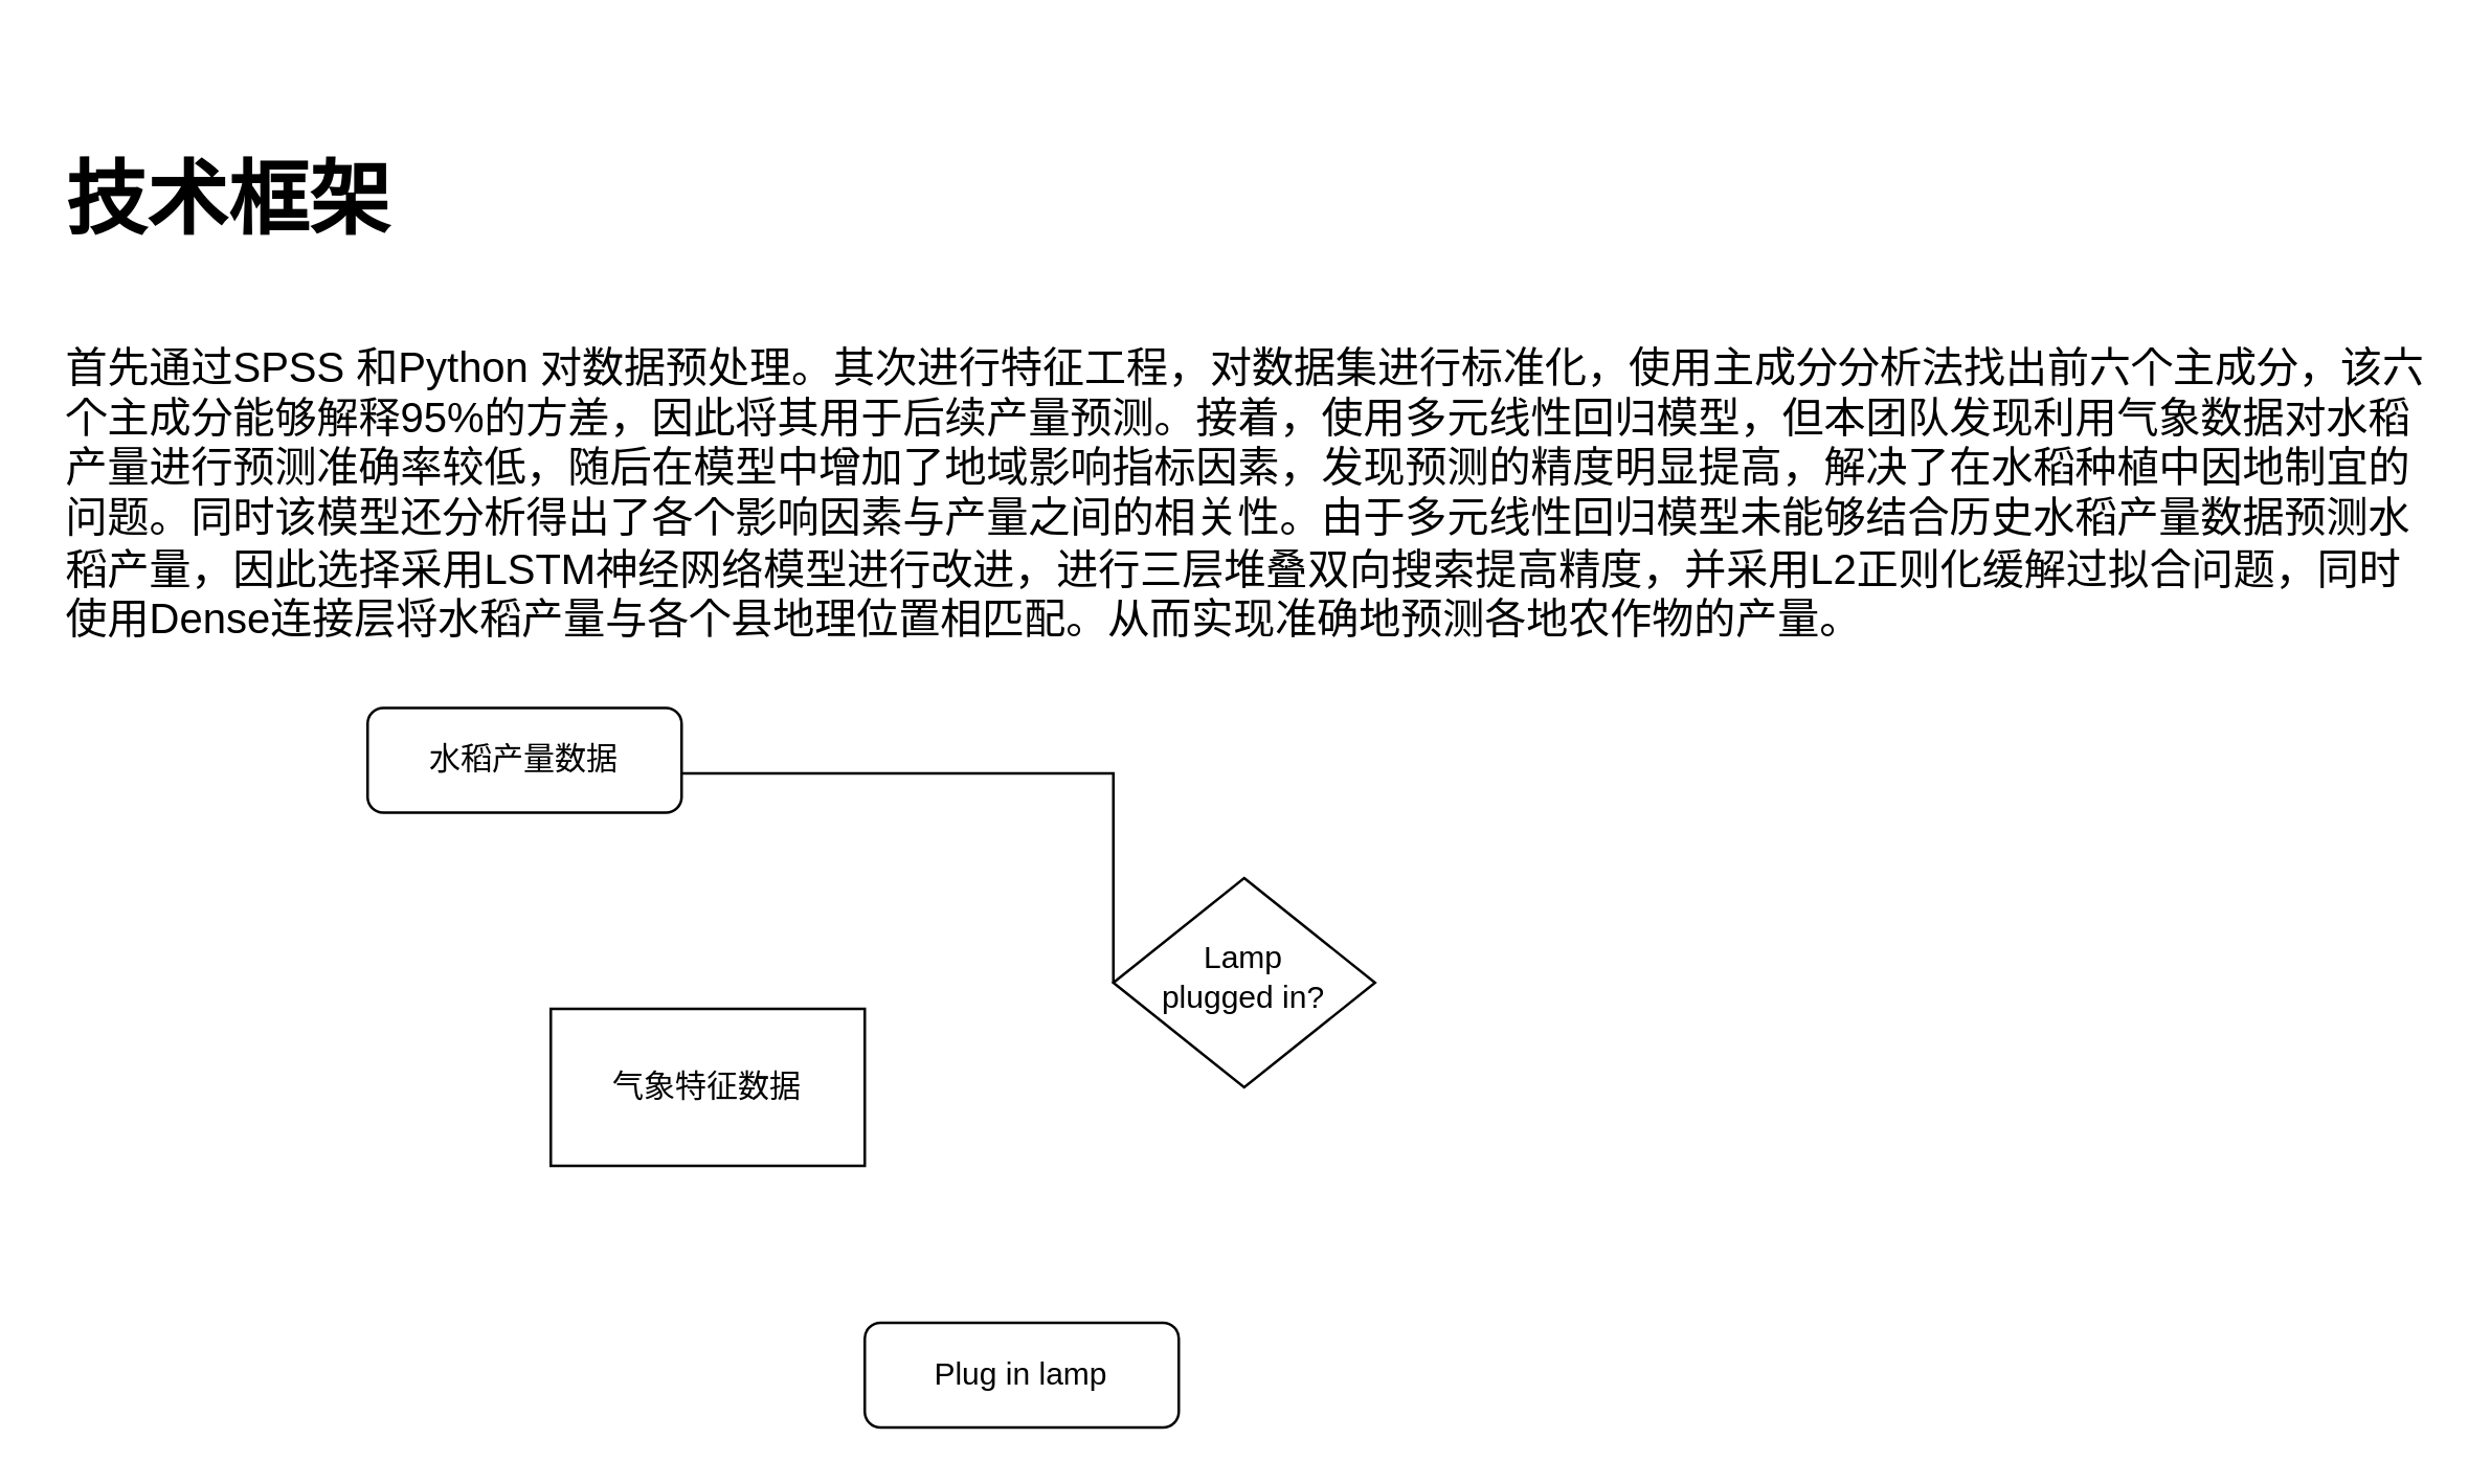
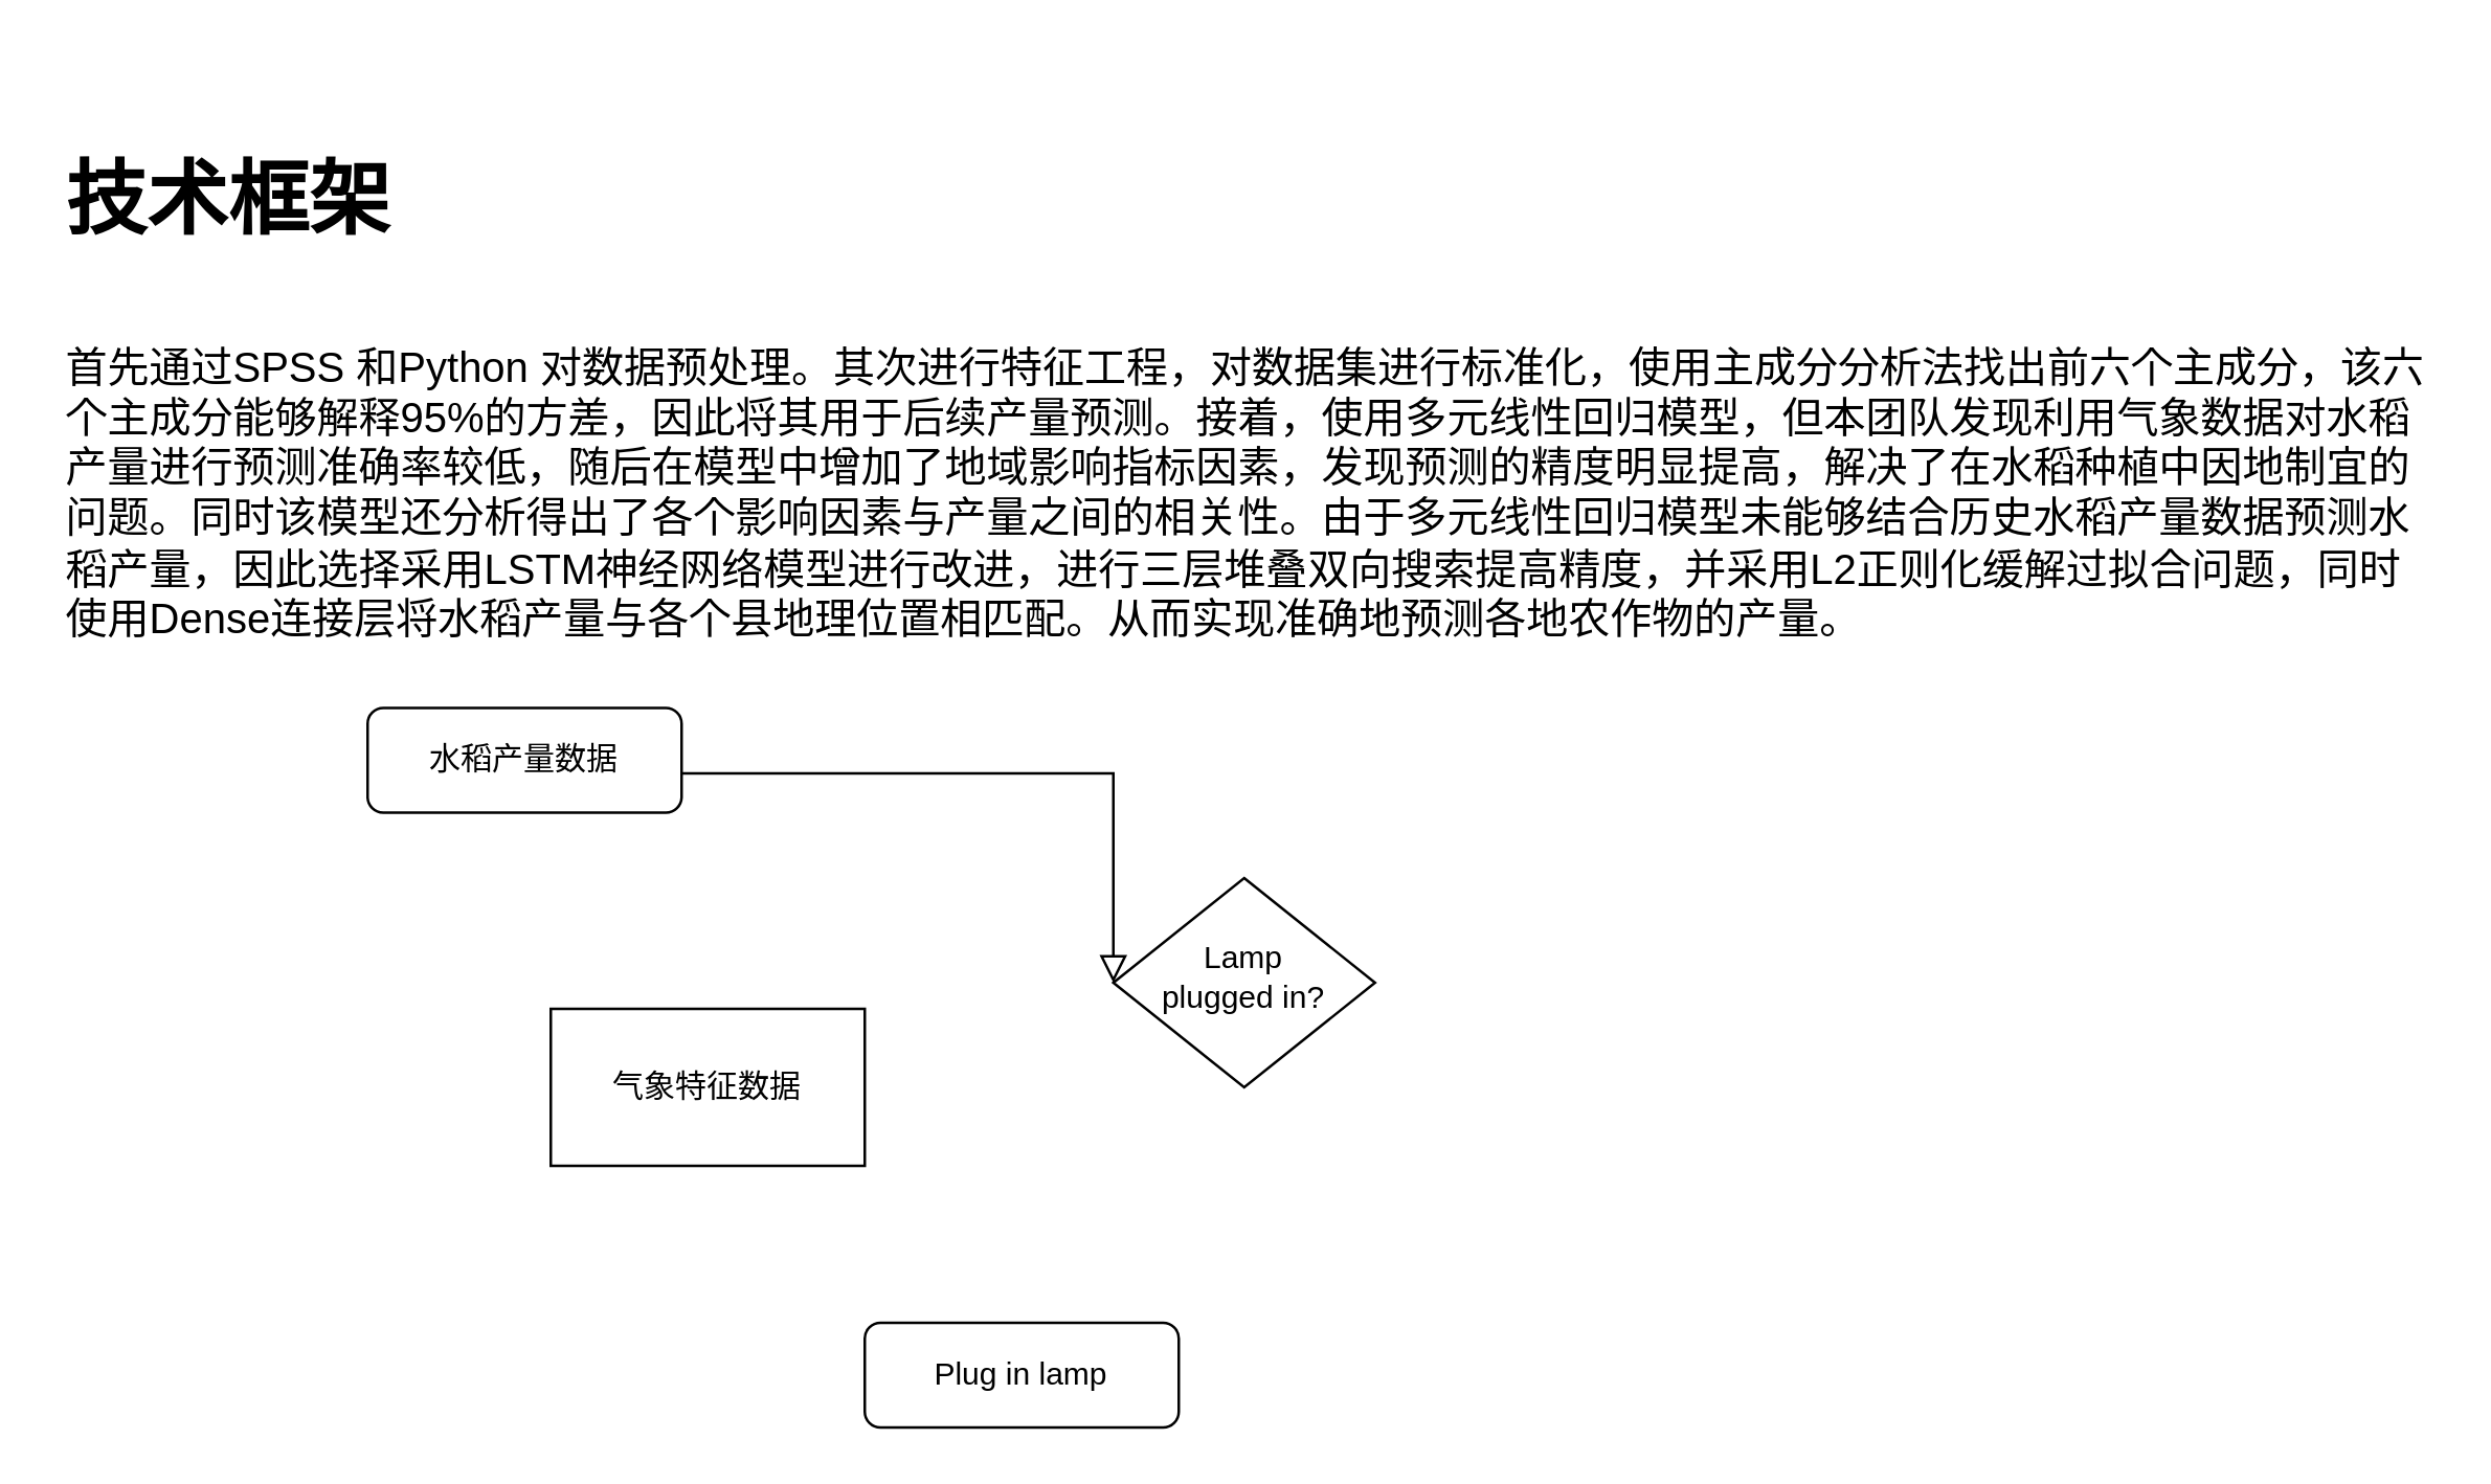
  <mxCell id="0" />
  <mxCell id="1" parent="0" />
- <mxCell id="2" value="" style="rounded=0;html=1;jettySize=auto;orthogonalLoop=1;fontSize=11;endArrow=none;endFill=0;endSize=8;strokeWidth=1;shadow=0;labelBackgroundColor=none;edgeStyle=orthogonalEdgeStyle;entryX=0;entryY=0.5;entryDx=0;entryDy=0;" parent="1" source="3" target="4" edge="1"><mxGeometry relative="1" as="geometry"><Array as="points"><mxPoint x="425" y="295" /></Array></mxGeometry></mxCell>
+ <mxCell id="2" value="" style="rounded=0;html=1;jettySize=auto;orthogonalLoop=1;fontSize=11;endArrow=block;endFill=0;endSize=8;strokeWidth=1;shadow=0;labelBackgroundColor=none;edgeStyle=orthogonalEdgeStyle;entryX=0;entryY=0.5;entryDx=0;entryDy=0;" parent="1" source="3" target="4" edge="1"><mxGeometry relative="1" as="geometry"><Array as="points"><mxPoint x="425" y="295" /></Array></mxGeometry></mxCell>
  <mxCell id="3" value="水稻产量数据" style="rounded=1;whiteSpace=wrap;html=1;fontSize=12;glass=0;strokeWidth=1;shadow=0;" parent="1" vertex="1"><mxGeometry x="140" y="270" width="120" height="40" as="geometry" /></mxCell>
  <mxCell id="4" value="Lamp&lt;br&gt;plugged in?" style="rhombus;whiteSpace=wrap;html=1;shadow=0;fontFamily=Helvetica;fontSize=12;align=center;strokeWidth=1;spacing=6;spacingTop=-4;" parent="1" vertex="1"><mxGeometry x="425" y="335" width="100" height="80" as="geometry" /></mxCell>
  <mxCell id="5" value="Plug in lamp" style="rounded=1;whiteSpace=wrap;html=1;fontSize=12;glass=0;strokeWidth=1;shadow=0;" parent="1" vertex="1"><mxGeometry x="330" y="505" width="120" height="40" as="geometry" /></mxCell>
  <mxCell id="6" value="气象特征数据" style="rounded=0;whiteSpace=wrap;html=1;" vertex="1" parent="1"><mxGeometry x="210" y="385" width="120" height="60" as="geometry" /></mxCell>
  <mxCell id="7" value="&lt;h1&gt;&lt;font&gt;&lt;b style=&quot;font-size: 27px&quot;&gt;&lt;br&gt;&lt;/b&gt;&lt;b&gt;&lt;font style=&quot;font-size: 31px&quot; face=&quot;Times New Roman&quot;&gt;技术框架&lt;/font&gt;&lt;/b&gt;&lt;/font&gt;&lt;/h1&gt;&lt;font style=&quot;font-size: 16px&quot;&gt;&lt;br&gt;&lt;/font&gt;&lt;div style=&quot;font-size: 16px&quot;&gt;&lt;font style=&quot;font-size: 16px&quot;&gt;首先通过SPSS 和Python 对数据预处理。其次进行特征工程，对数据集进行标准化，使用主成分分析法找出前六个主成分，该六个主成分能够解释95%的方差，因此将其用于后续产量预测。接着，使用多元线性回归模型，但本团队发现利用气象数据对水稻产量进行预测准确率较低，随后在模型中增加了地域影响指标因素，发现预测的精度明显提高，解决了在水稻种植中因地制宜的问题。同时该模型还分析得出了各个影响因素与产量之间的相关性。由于多元线性回归模型未能够结合历史水稻产量数据预测水稻产量，因此选择采用LSTM神经网络模型进行改进，进行三层堆叠双向搜索提高精度，并采用L2正则化缓解过拟合问题，同时使用Dense连接层将水稻产量与各个县地理位置相匹配。从而实现准确地预测各地农作物的产量。&lt;/font&gt;&lt;/div&gt;&lt;div style=&quot;font-size: 27px&quot;&gt;&lt;br&gt;&lt;/div&gt;" style="text;html=1;strokeColor=none;fillColor=none;spacing=5;spacingTop=-20;whiteSpace=wrap;overflow=hidden;rounded=0;" vertex="1" parent="1"><mxGeometry y="20" width="910" height="295" as="geometry" x="20" /></mxCell>
